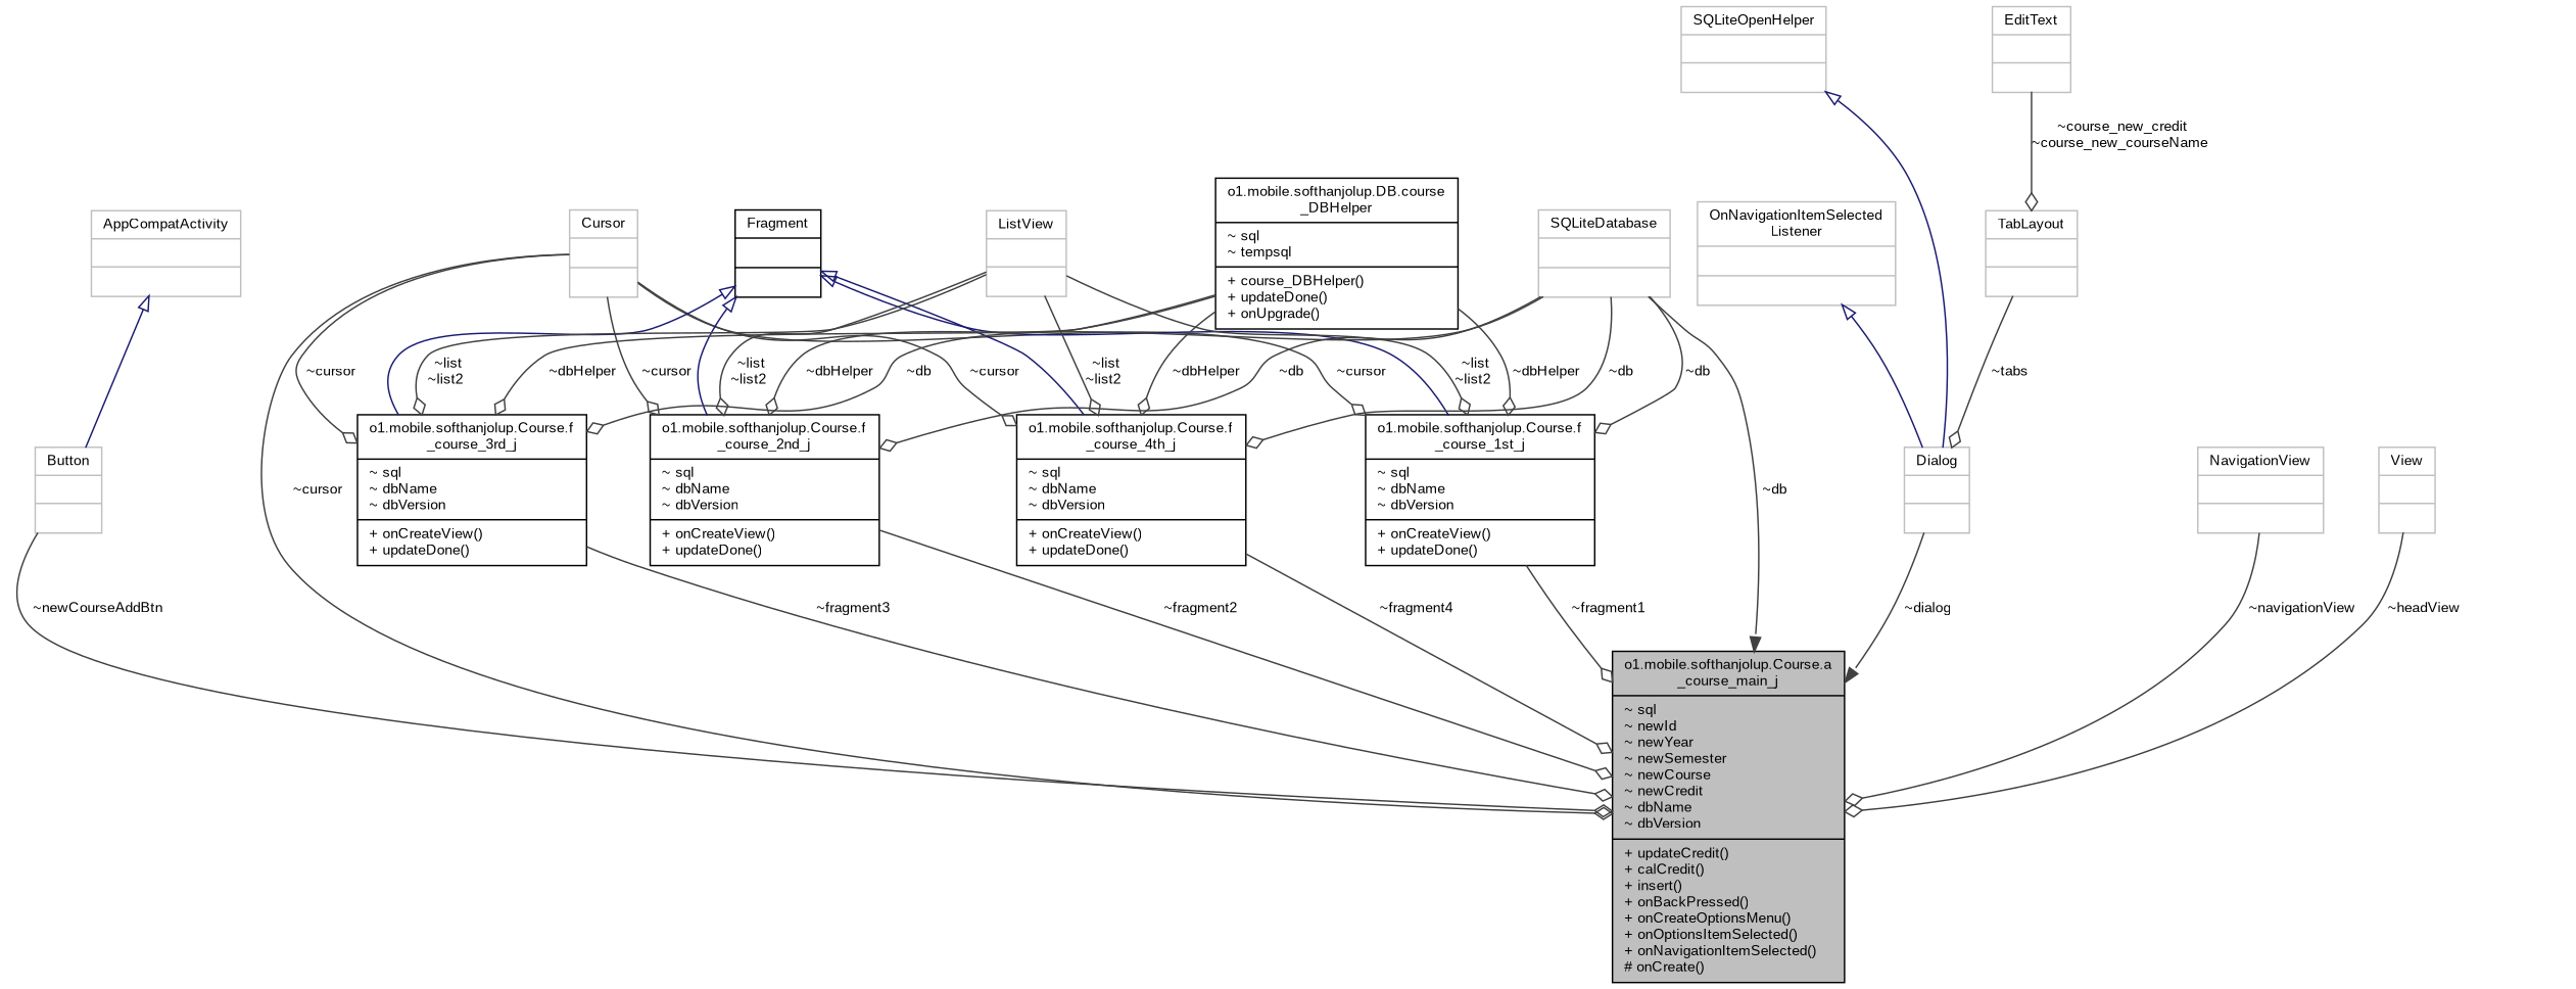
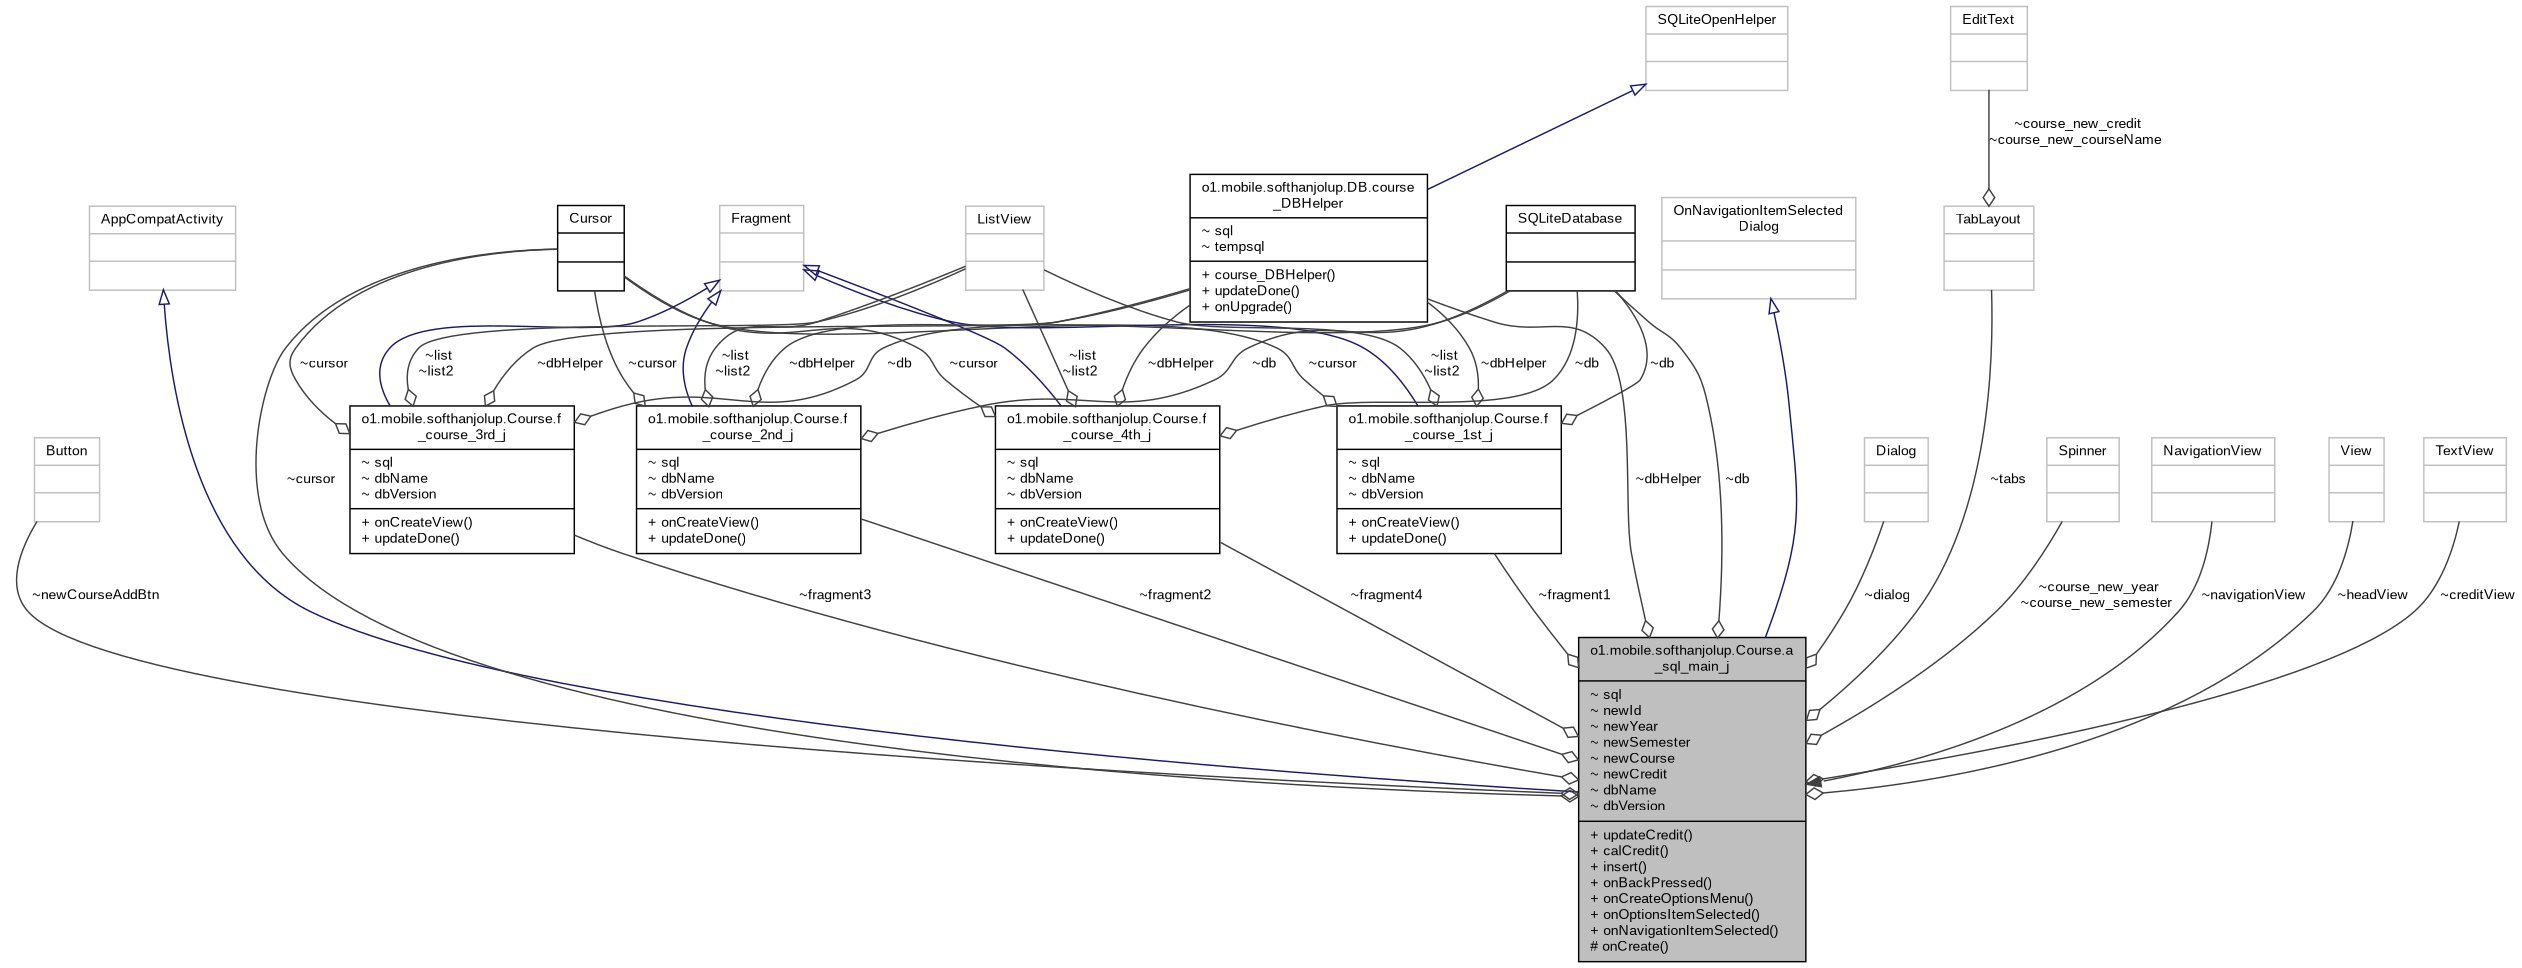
  digraph {
    fontname="Liberation Sans"
    node [color=grey75 fillcolor=white fontname="Liberation Sans" fontsize=10 shape=record style=filled]
    edge [color=grey25 fontname="Liberation Sans" fontsize=10 labelfontname=Helvetica labelfontsize=10 style=solid arrowhead=odiamond]
-   n1 [color=black fillcolor=grey75 fontcolor=black height=0.2 label="{o1.mobile.softhanjolup.Course.a\l_course_main_j\n|~ sql\l~ newId\l~ newYear\l~ newSemester\l~ newCourse\l~ newCredit\l~ dbName\l~ dbVersion\l|+ updateCredit()\l+ calCredit()\l+ insert()\l+ onBackPressed()\l+ onCreateOptionsMenu()\l+ onOptionsItemSelected()\l+ onNavigationItemSelected()\l# onCreate()\l}" width=0.4]
+   n1 [color=black fillcolor=grey75 fontcolor=black height=0.2 label="{o1.mobile.softhanjolup.Course.a\l_sql_main_j\n|~ sql\l~ newId\l~ newYear\l~ newSemester\l~ newCourse\l~ newCredit\l~ dbName\l~ dbVersion\l|+ updateCredit()\l+ calCredit()\l+ insert()\l+ onBackPressed()\l+ onCreateOptionsMenu()\l+ onOptionsItemSelected()\l+ onNavigationItemSelected()\l# onCreate()\l}" width=0.4]
    n2 [height=0.2 label="{AppCompatActivity\n||}" width=0.4]
-   n3 [height=0.2 label="{OnNavigationItemSelected\lListener\n||}" width=0.4]
-   n4 [height=0.2 label="{Cursor\n||}" width=0.4]
+   n3 [height=0.2 label="{OnNavigationItemSelected\lDialog\n||}" width=0.4]
+   n4 [color=black height=0.2 label="{Cursor\n||}" width=0.4]
    n5 [color=black height=0.2 label="{o1.mobile.softhanjolup.Course.f\l_course_2nd_j\n|~ sql\l~ dbName\l~ dbVersion\l|+ onCreateView()\l+ updateDone()\l}" width=0.4]
    n6 [color=black height=0.2 label="{o1.mobile.softhanjolup.Course.f\l_course_3rd_j\n|~ sql\l~ dbName\l~ dbVersion\l|+ onCreateView()\l+ updateDone()\l}" width=0.4]
    n7 [color=black height=0.2 label="{o1.mobile.softhanjolup.Course.f\l_course_1st_j\n|~ sql\l~ dbName\l~ dbVersion\l|+ onCreateView()\l+ updateDone()\l}" width=0.4]
    n8 [color=black height=0.2 label="{o1.mobile.softhanjolup.Course.f\l_course_4th_j\n|~ sql\l~ dbName\l~ dbVersion\l|+ onCreateView()\l+ updateDone()\l}" width=0.4]
    n9 [height=0.2 label="{Dialog\n||}" width=0.4]
-   n10 [color=black height=0.2 label="{Fragment\n||}" width=0.4]
-   n11 [height=0.2 label="{SQLiteDatabase\n||}" width=0.4]
+   n10 [height=0.2 label="{Fragment\n||}" width=0.4]
+   n11 [color=black height=0.2 label="{SQLiteDatabase\n||}" width=0.4]
    n12 [height=0.2 label="{ListView\n||}" width=0.4]
    n13 [color=black height=0.2 label="{o1.mobile.softhanjolup.DB.course\l_DBHelper\n|~ sql\l~ tempsql\l|+ course_DBHelper()\l+ updateDone()\l+ onUpgrade()\l}" width=0.4]
    n14 [height=0.2 label="{SQLiteOpenHelper\n||}" width=0.4]
    n15 [height=0.2 label="{Button\n||}" width=0.4]
    n16 [height=0.2 label="{TabLayout\n||}" width=0.4]
    n17 [height=0.2 label="{EditText\n||}" width=0.4]
+   n18 [height=0.2 label="{Spinner\n||}" width=0.4]
    n19 [height=0.2 label="{NavigationView\n||}" width=0.4]
    n20 [height=0.2 label="{View\n||}" width=0.4]
-   n2 -> n15 [arrowtail=onormal color=midnightblue dir=back arrowhead=""]
-   n3 -> n9 [arrowtail=onormal color=midnightblue dir=back arrowhead=""]
+   n21 [height=0.2 label="{TextView\n||}" width=0.4]
+   n2 -> n1 [arrowtail=onormal color=midnightblue dir=back arrowhead=""]
+   n3 -> n1 [arrowtail=onormal color=midnightblue dir=back arrowhead=""]
    n4 -> n1 [label=" ~cursor"]
    n4 -> n5 [label=" ~cursor"]
    n4 -> n6 [label=" ~cursor"]
    n4 -> n7 [label=" ~cursor"]
    n4 -> n8 [label=" ~cursor"]
    n5 -> n1 [label=" ~fragment2"]
    n6 -> n1 [label=" ~fragment3"]
    n7 -> n1 [label=" ~fragment1"]
    n8 -> n1 [label=" ~fragment4"]
-   n9 -> n1 [arrowhead=normal label=" ~dialog"]
+   n9 -> n1 [label=" ~dialog"]
    n10 -> n5 [arrowtail=onormal color=midnightblue dir=back arrowhead=""]
    n10 -> n6 [arrowtail=onormal color=midnightblue dir=back arrowhead=""]
    n10 -> n7 [arrowtail=onormal color=midnightblue dir=back arrowhead=""]
    n10 -> n8 [arrowtail=onormal color=midnightblue dir=back arrowhead=""]
-   n11 -> n1 [arrowhead=normal label=" ~db"]
+   n11 -> n1 [label=" ~db"]
    n11 -> n5 [label=" ~db"]
    n11 -> n6 [label=" ~db"]
    n11 -> n7 [label=" ~db"]
    n11 -> n8 [label=" ~db"]
    n12 -> n5 [label=" ~list\n~list2"]
    n12 -> n6 [label=" ~list\n~list2"]
    n12 -> n7 [label=" ~list\n~list2"]
    n12 -> n8 [label=" ~list\n~list2"]
+   n13 -> n1 [label=" ~dbHelper"]
    n13 -> n5 [label=" ~dbHelper"]
    n13 -> n6 [label=" ~dbHelper"]
    n13 -> n7 [label=" ~dbHelper"]
    n13 -> n8 [label=" ~dbHelper"]
-   n14 -> n9 [arrowtail=onormal color=midnightblue dir=back arrowhead=""]
+   n14 -> n13 [arrowtail=onormal color=midnightblue dir=back arrowhead=""]
    n15 -> n1 [label=" ~newCourseAddBtn"]
-   n16 -> n9 [label=" ~tabs"]
+   n16 -> n1 [label=" ~tabs"]
    n17 -> n16 [label=" ~course_new_credit\n~course_new_courseName"]
-   n19 -> n1 [label=" ~navigationView"]
+   n18 -> n1 [label=" ~course_new_year\n~course_new_semester"]
+   n19 -> n1 [arrowhead=normal label=" ~navigationView"]
    n20 -> n1 [label=" ~headView"]
+   n21 -> n1 [label=" ~creditView"]
  }
